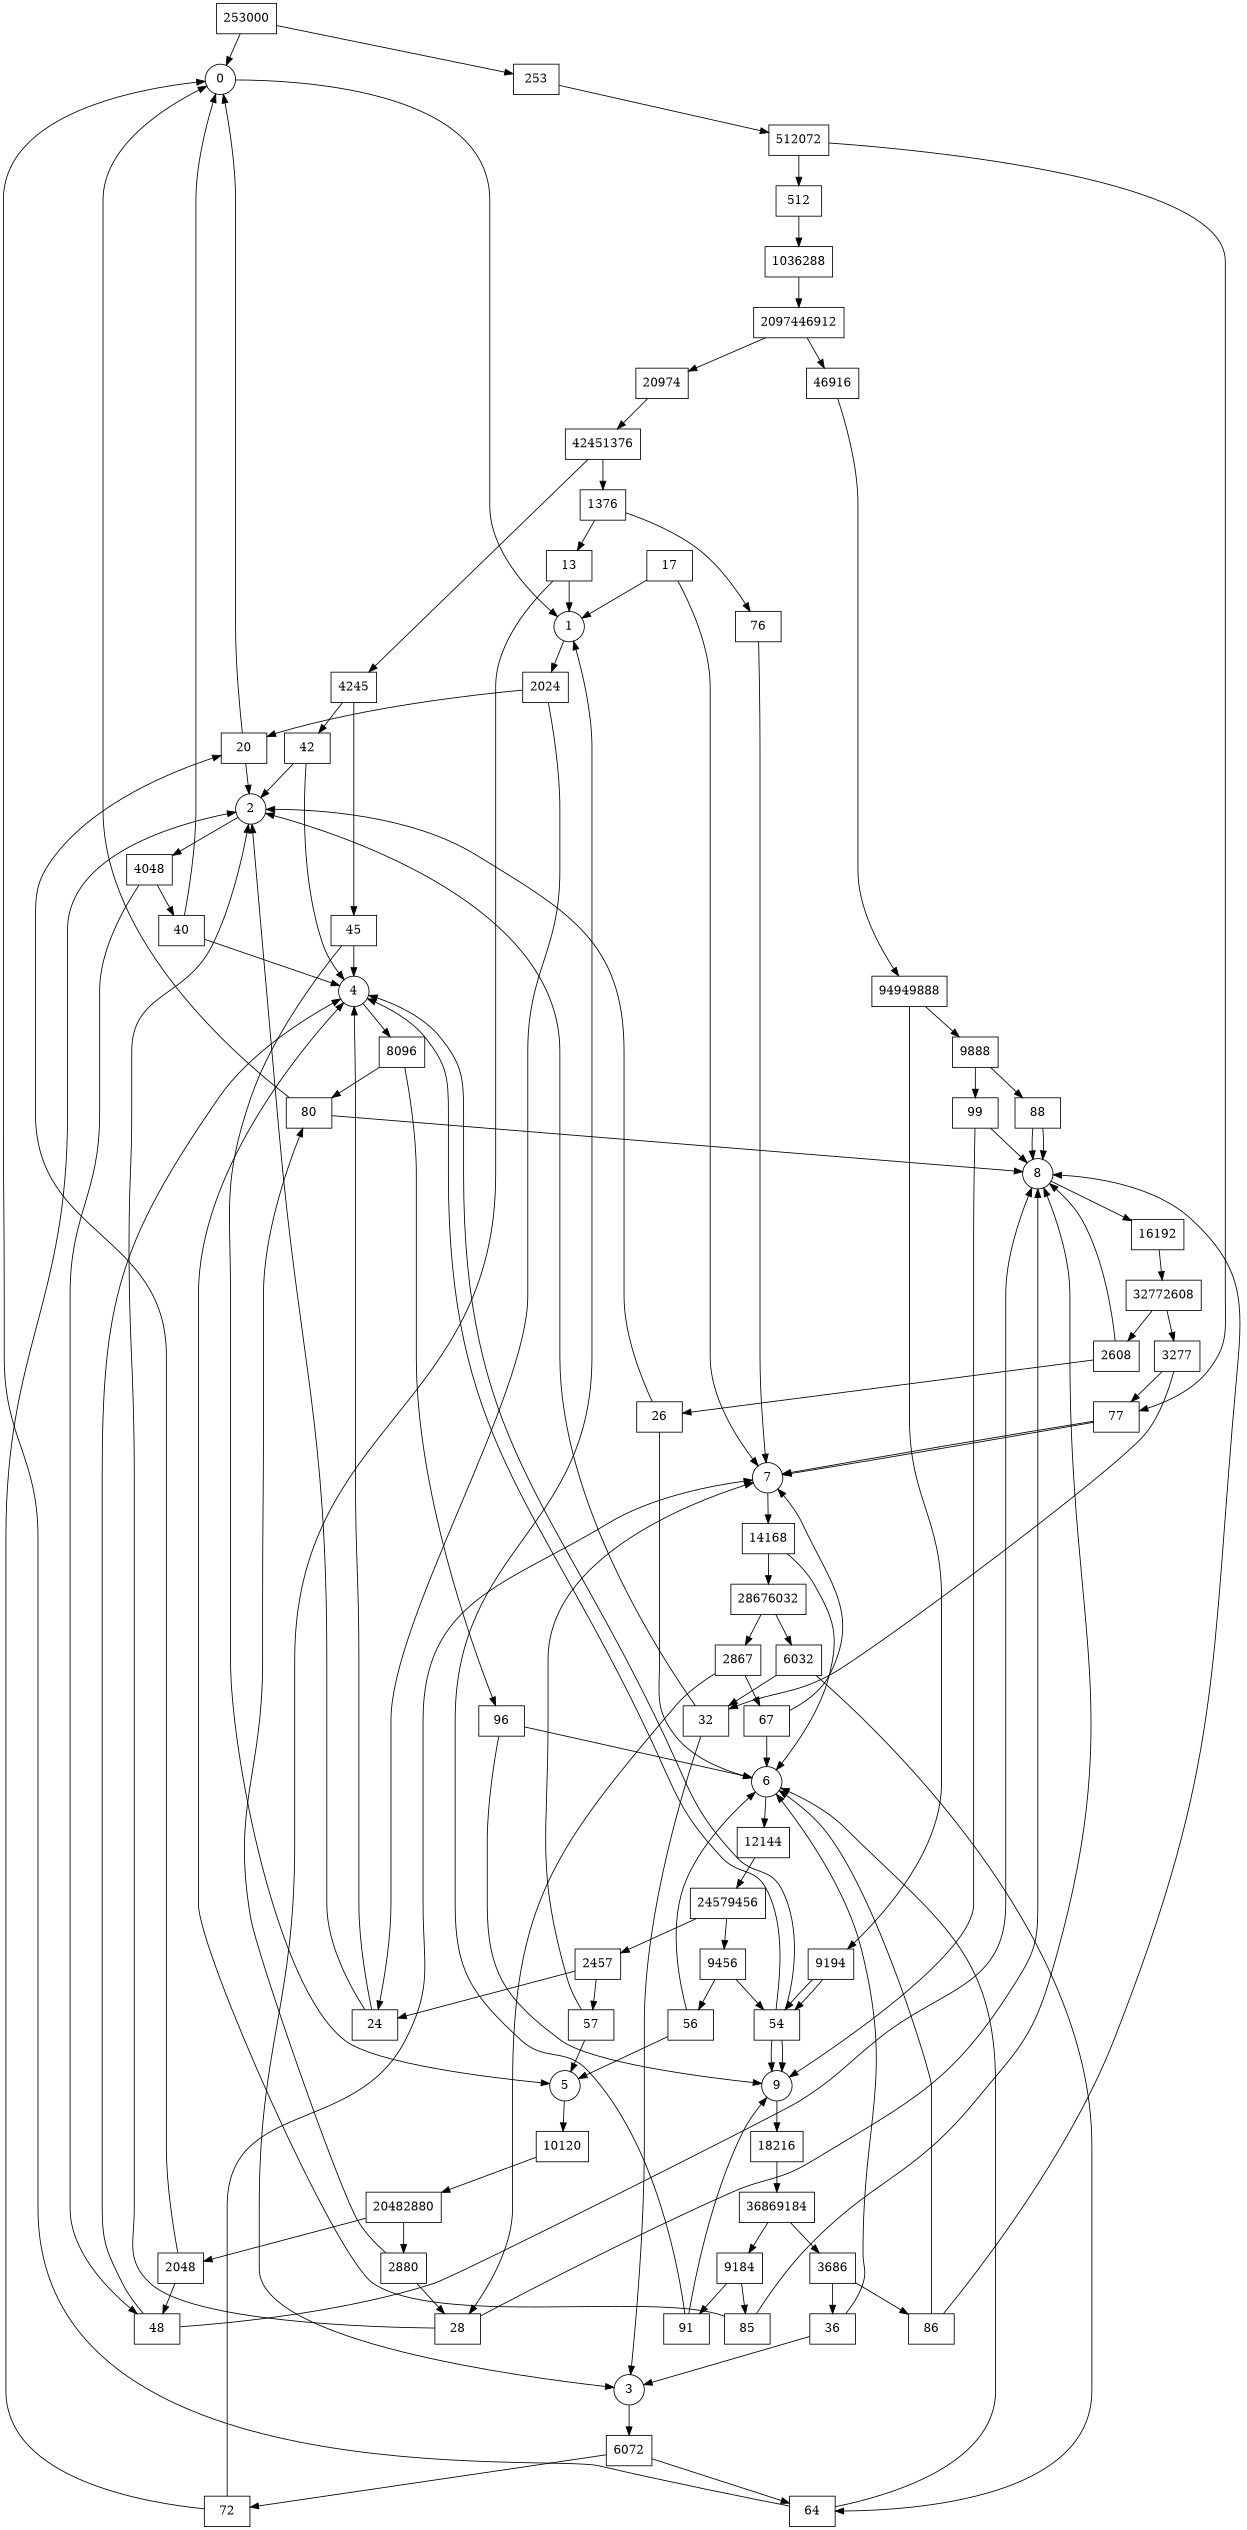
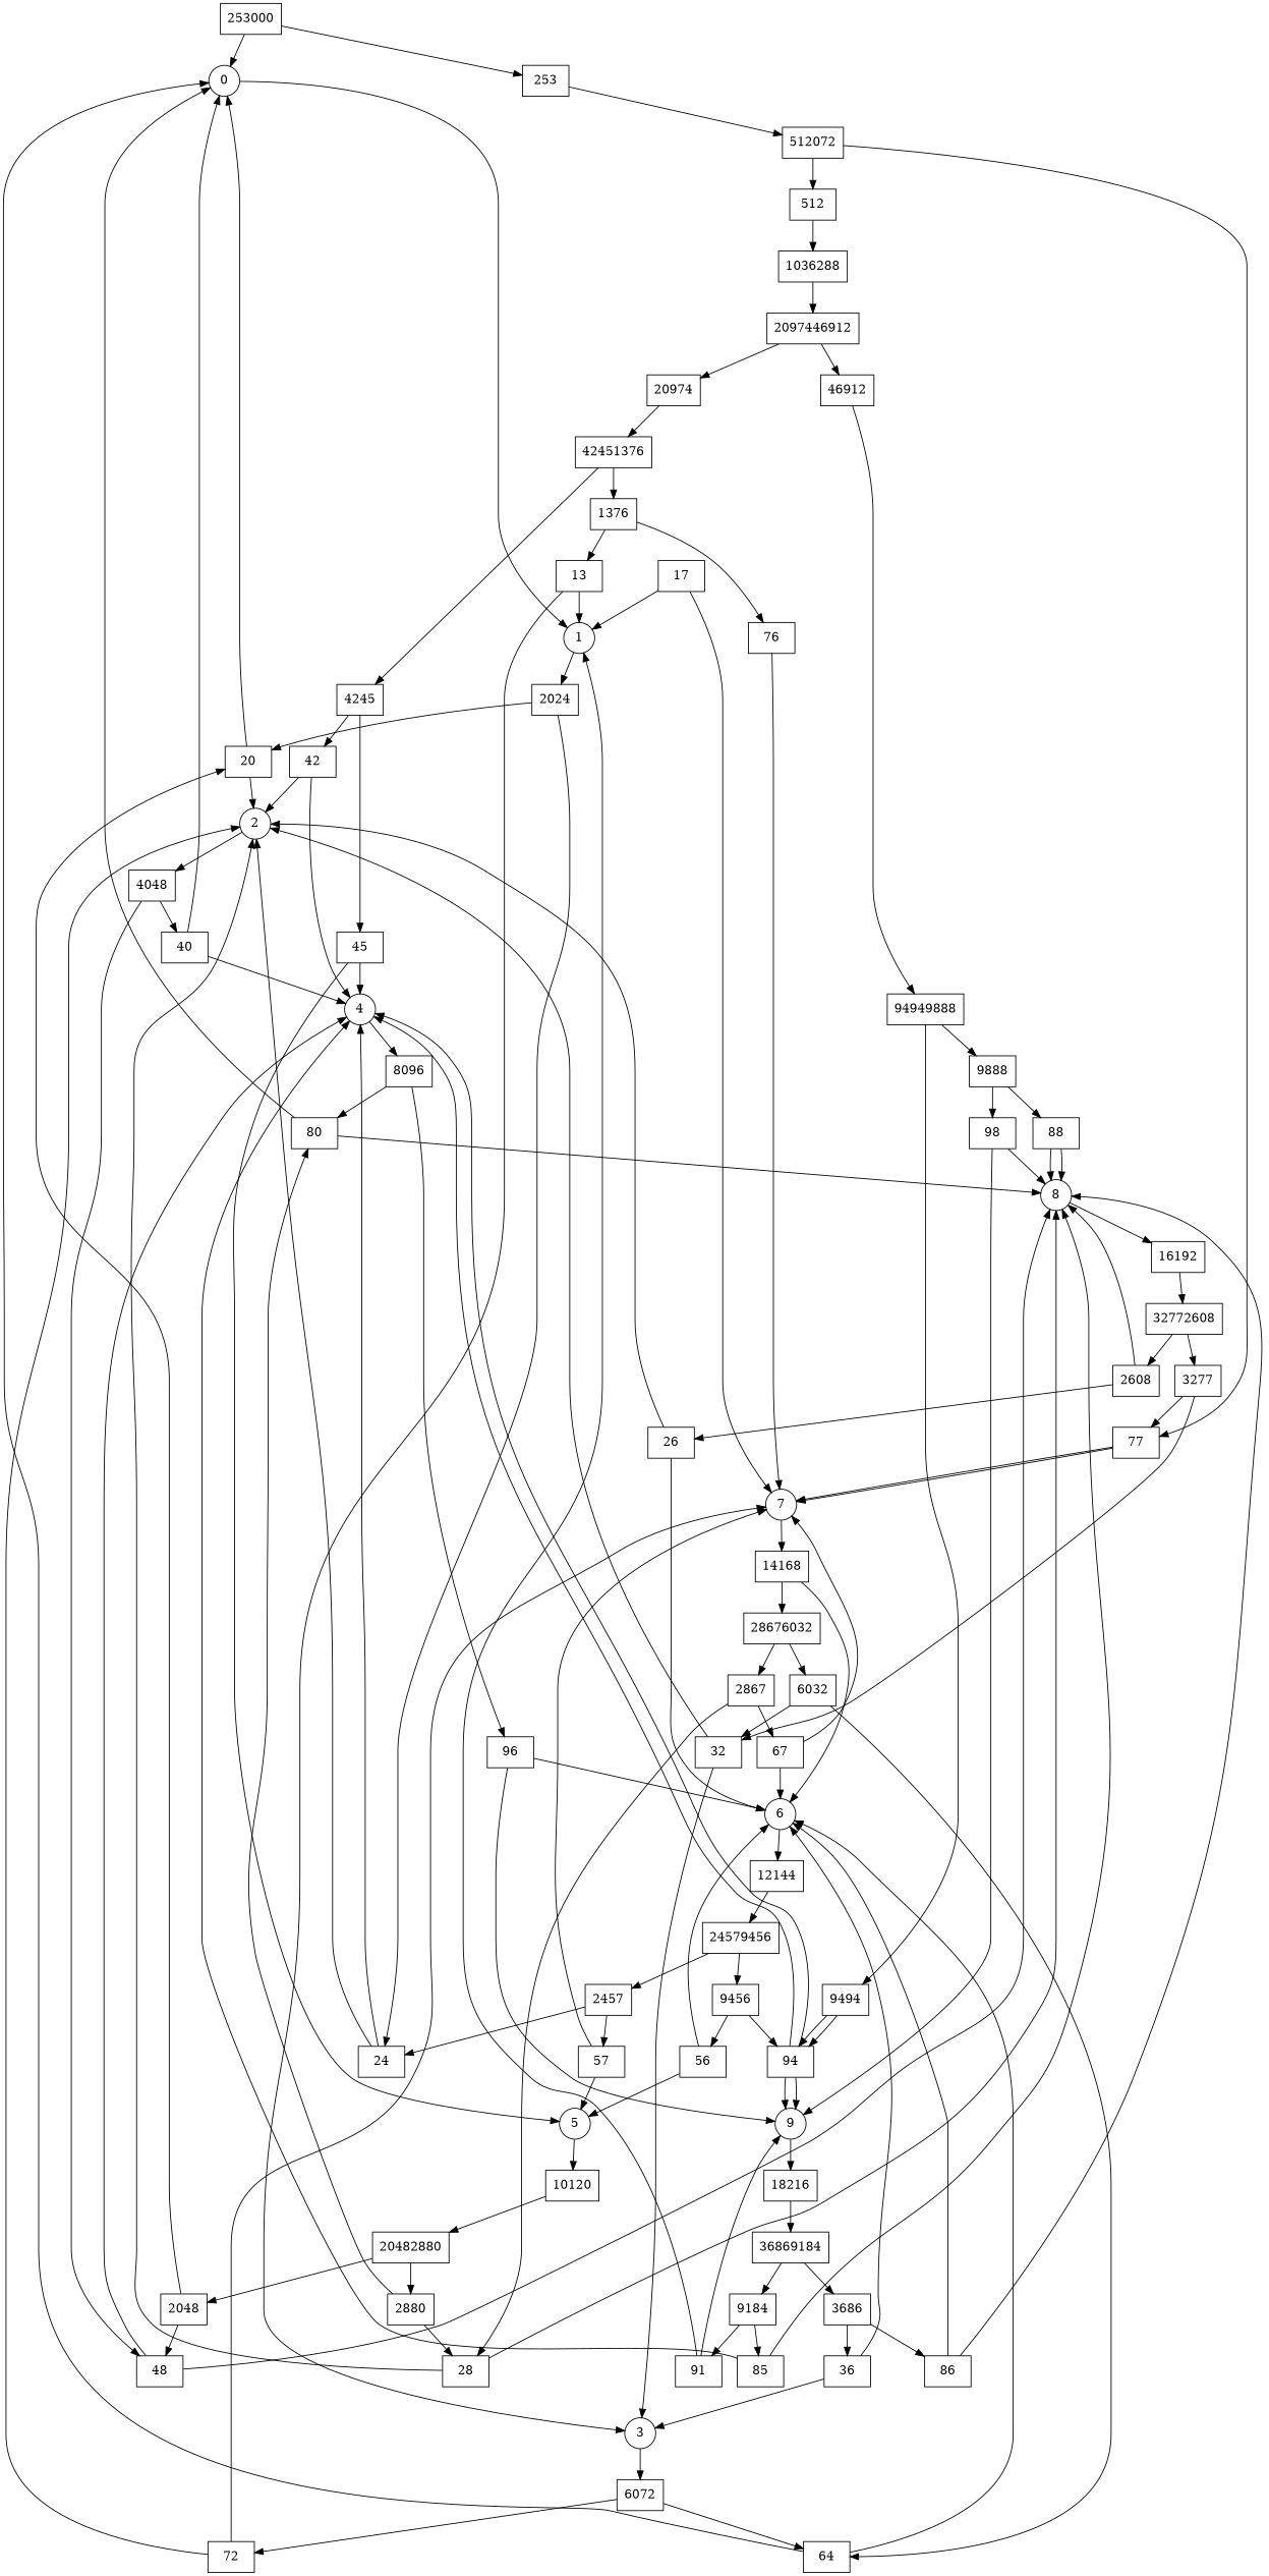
  digraph {
    node [shape=box]
    0 [shape=circle]
    1 [shape=circle]
    2024
    20
    24
    2 [shape=circle]
    4048
    40
    48
    3 [shape=circle]
    6072
    72
    n13 [label=64]
    4 [shape=circle]
    8096
    80
    96
    5 [shape=circle]
    10120
    20482880
    6 [shape=circle]
    12144
    24579456
    7 [shape=circle]
    14168
    28676032
    8 [shape=circle]
    16192
    32772608
    9 [shape=circle]
    18216
    36869184
    253000
    253
    512072
    512
    77
    1036288
    2097446912
    20974
-   46912 [label=46916]
+   46912
    42451376
    94949888
    4245
    1376
-   9494 [label=9194]
+   9494
    9888
    42
    45
    13
    76
-   94 [label=54]
-   98 [label=99]
+   94
+   98
    88
    17
    2048
    2880
    28
    2457
    9456
    57
    56
    2867
    6032
    67
    32
    3277
    2608
    26
    3686
    9184
    36
    86
    n74 [label=85]
    91
    0 -> 1
    1 -> 2024
    2024 -> 20
    2024 -> 24
    20 -> 0
    20 -> 2
    24 -> 2
    24 -> 4
    2 -> 4048
    4048 -> 40
    4048 -> 48
    40 -> 0
    40 -> 4
    48 -> 4
    48 -> 8
    3 -> 6072
    6072 -> 72
    6072 -> n13
    72 -> 2
    72 -> 7
    n13 -> 0
    n13 -> 6
    4 -> 8096
    8096 -> 80
    8096 -> 96
    80 -> 0
    80 -> 8
    96 -> 6
    96 -> 9
    5 -> 10120
    10120 -> 20482880
    20482880 -> 2048
    20482880 -> 2880
    6 -> 12144
    12144 -> 24579456
    24579456 -> 2457
    24579456 -> 9456
    7 -> 14168
    14168 -> 6
    14168 -> 28676032
    28676032 -> 2867
    28676032 -> 6032
    8 -> 16192
    16192 -> 32772608
    32772608 -> 3277
    32772608 -> 2608
    9 -> 18216
    18216 -> 36869184
    36869184 -> 3686
    36869184 -> 9184
    253000 -> 0
    253000 -> 253
    253 -> 512072
    512072 -> 512
    512072 -> 77
    512 -> 1036288
    77 -> 7
    77 -> 7
    1036288 -> 2097446912
    2097446912 -> 20974
    2097446912 -> 46912
    20974 -> 42451376
    46912 -> 94949888
    42451376 -> 4245
    42451376 -> 1376
    94949888 -> 9494
    94949888 -> 9888
    4245 -> 42
    4245 -> 45
    1376 -> 13
    1376 -> 76
    9494 -> 94
    9494 -> 94
    9888 -> 98
    9888 -> 88
    42 -> 2
    42 -> 4
    45 -> 4
    45 -> 5
    13 -> 1
    13 -> 3
    76 -> 7
    94 -> 4
    94 -> 4
    94 -> 9
    94 -> 9
    98 -> 8
    98 -> 9
    88 -> 8
    88 -> 8
    17 -> 1
    17 -> 7
    2048 -> 20
    2048 -> 48
    2880 -> 80
    2880 -> 28
    28 -> 2
    28 -> 8
    2457 -> 24
    2457 -> 57
    9456 -> 94
    9456 -> 56
    57 -> 5
    57 -> 7
    56 -> 5
    56 -> 6
    2867 -> 28
    2867 -> 67
    6032 -> n13
    6032 -> 32
    67 -> 6
    67 -> 7
    32 -> 2
    32 -> 3
    3277 -> 77
    3277 -> 32
    2608 -> 8
    2608 -> 26
    26 -> 2
    26 -> 6
    3686 -> 36
    3686 -> 86
    9184 -> n74
    9184 -> 91
    36 -> 3
    36 -> 6
    86 -> 6
    86 -> 8
    n74 -> 4
    n74 -> 8
    91 -> 1
    91 -> 9
  }
